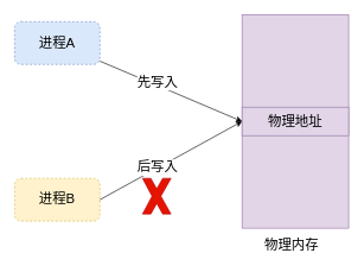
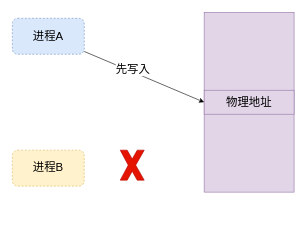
  <mxCell id="0" />
  <mxCell id="1" parent="0" />
  <mxCell id="2" value="进程A" style="rounded=1;whiteSpace=wrap;html=1;fillColor=#dae8fc;strokeColor=#6c8ebf;fontSize=19;dashed=1;" vertex="1" parent="1"><mxGeometry x="20" y="30" width="120" height="60" as="geometry" /></mxCell>
  <mxCell id="3" value="进程B" style="rounded=1;whiteSpace=wrap;html=1;fillColor=#fff2cc;strokeColor=#d6b656;fontSize=19;dashed=1;" vertex="1" parent="1"><mxGeometry x="20" y="250" width="120" height="60" as="geometry" /></mxCell>
  <mxCell id="4" value="" style="rounded=0;whiteSpace=wrap;html=1;fillColor=#e1d5e7;strokeColor=#9673a6;fontSize=19;" vertex="1" parent="1"><mxGeometry x="340" y="20" width="150" height="300" as="geometry" /></mxCell>
  <mxCell id="5" value="物理地址" style="rounded=0;whiteSpace=wrap;html=1;fillColor=#e1d5e7;strokeColor=#9673a6;fontSize=19;" vertex="1" parent="1"><mxGeometry x="340" y="150" width="150" height="40" as="geometry" /></mxCell>
- <mxCell id="6" value="物理内存" style="text;html=1;strokeColor=none;fillColor=none;align=center;verticalAlign=middle;whiteSpace=wrap;rounded=0;fontSize=19;" vertex="1" parent="1"><mxGeometry x="370" y="330" width="80" height="30" as="geometry" /></mxCell>
  <mxCell id="7" value="" style="endArrow=classic;html=1;rounded=0;entryX=0;entryY=0.5;entryDx=0;entryDy=0;fontSize=19;" edge="1" parent="1" source="2" target="5"><mxGeometry width="50" height="50" relative="1" as="geometry"><mxPoint x="300" y="190" as="sourcePoint" /><mxPoint x="350" y="140" as="targetPoint" /></mxGeometry></mxCell>
  <mxCell id="8" value="先写入" style="edgeLabel;html=1;align=center;verticalAlign=middle;resizable=0;points=[];fontSize=19;" vertex="1" connectable="0" parent="7"><mxGeometry x="-0.357" y="1" relative="1" as="geometry"><mxPoint x="16" y="3" as="offset" /></mxGeometry></mxCell>
- <mxCell id="9" value="" style="endArrow=classic;html=1;rounded=0;exitX=1;exitY=0.5;exitDx=0;exitDy=0;entryX=0;entryY=0.5;entryDx=0;entryDy=0;fontSize=19;" edge="1" parent="1" source="3" target="5"><mxGeometry width="50" height="50" relative="1" as="geometry"><mxPoint x="300" y="190" as="sourcePoint" /><mxPoint x="350" y="140" as="targetPoint" /></mxGeometry></mxCell>
- <mxCell id="10" value="后写入" style="edgeLabel;html=1;align=center;verticalAlign=middle;resizable=0;points=[];fontSize=19;" vertex="1" connectable="0" parent="9"><mxGeometry x="0.031" y="2" relative="1" as="geometry"><mxPoint x="-22" y="13" as="offset" /></mxGeometry></mxCell>
  <mxCell id="11" value="" style="verticalLabelPosition=bottom;verticalAlign=top;html=1;shape=mxgraph.basic.x;fillColor=#e51400;strokeColor=#B20000;fontColor=#ffffff;spacing=-1;fontSize=19;" vertex="1" parent="1"><mxGeometry x="200" y="250" width="40" height="50" as="geometry" /></mxCell>
